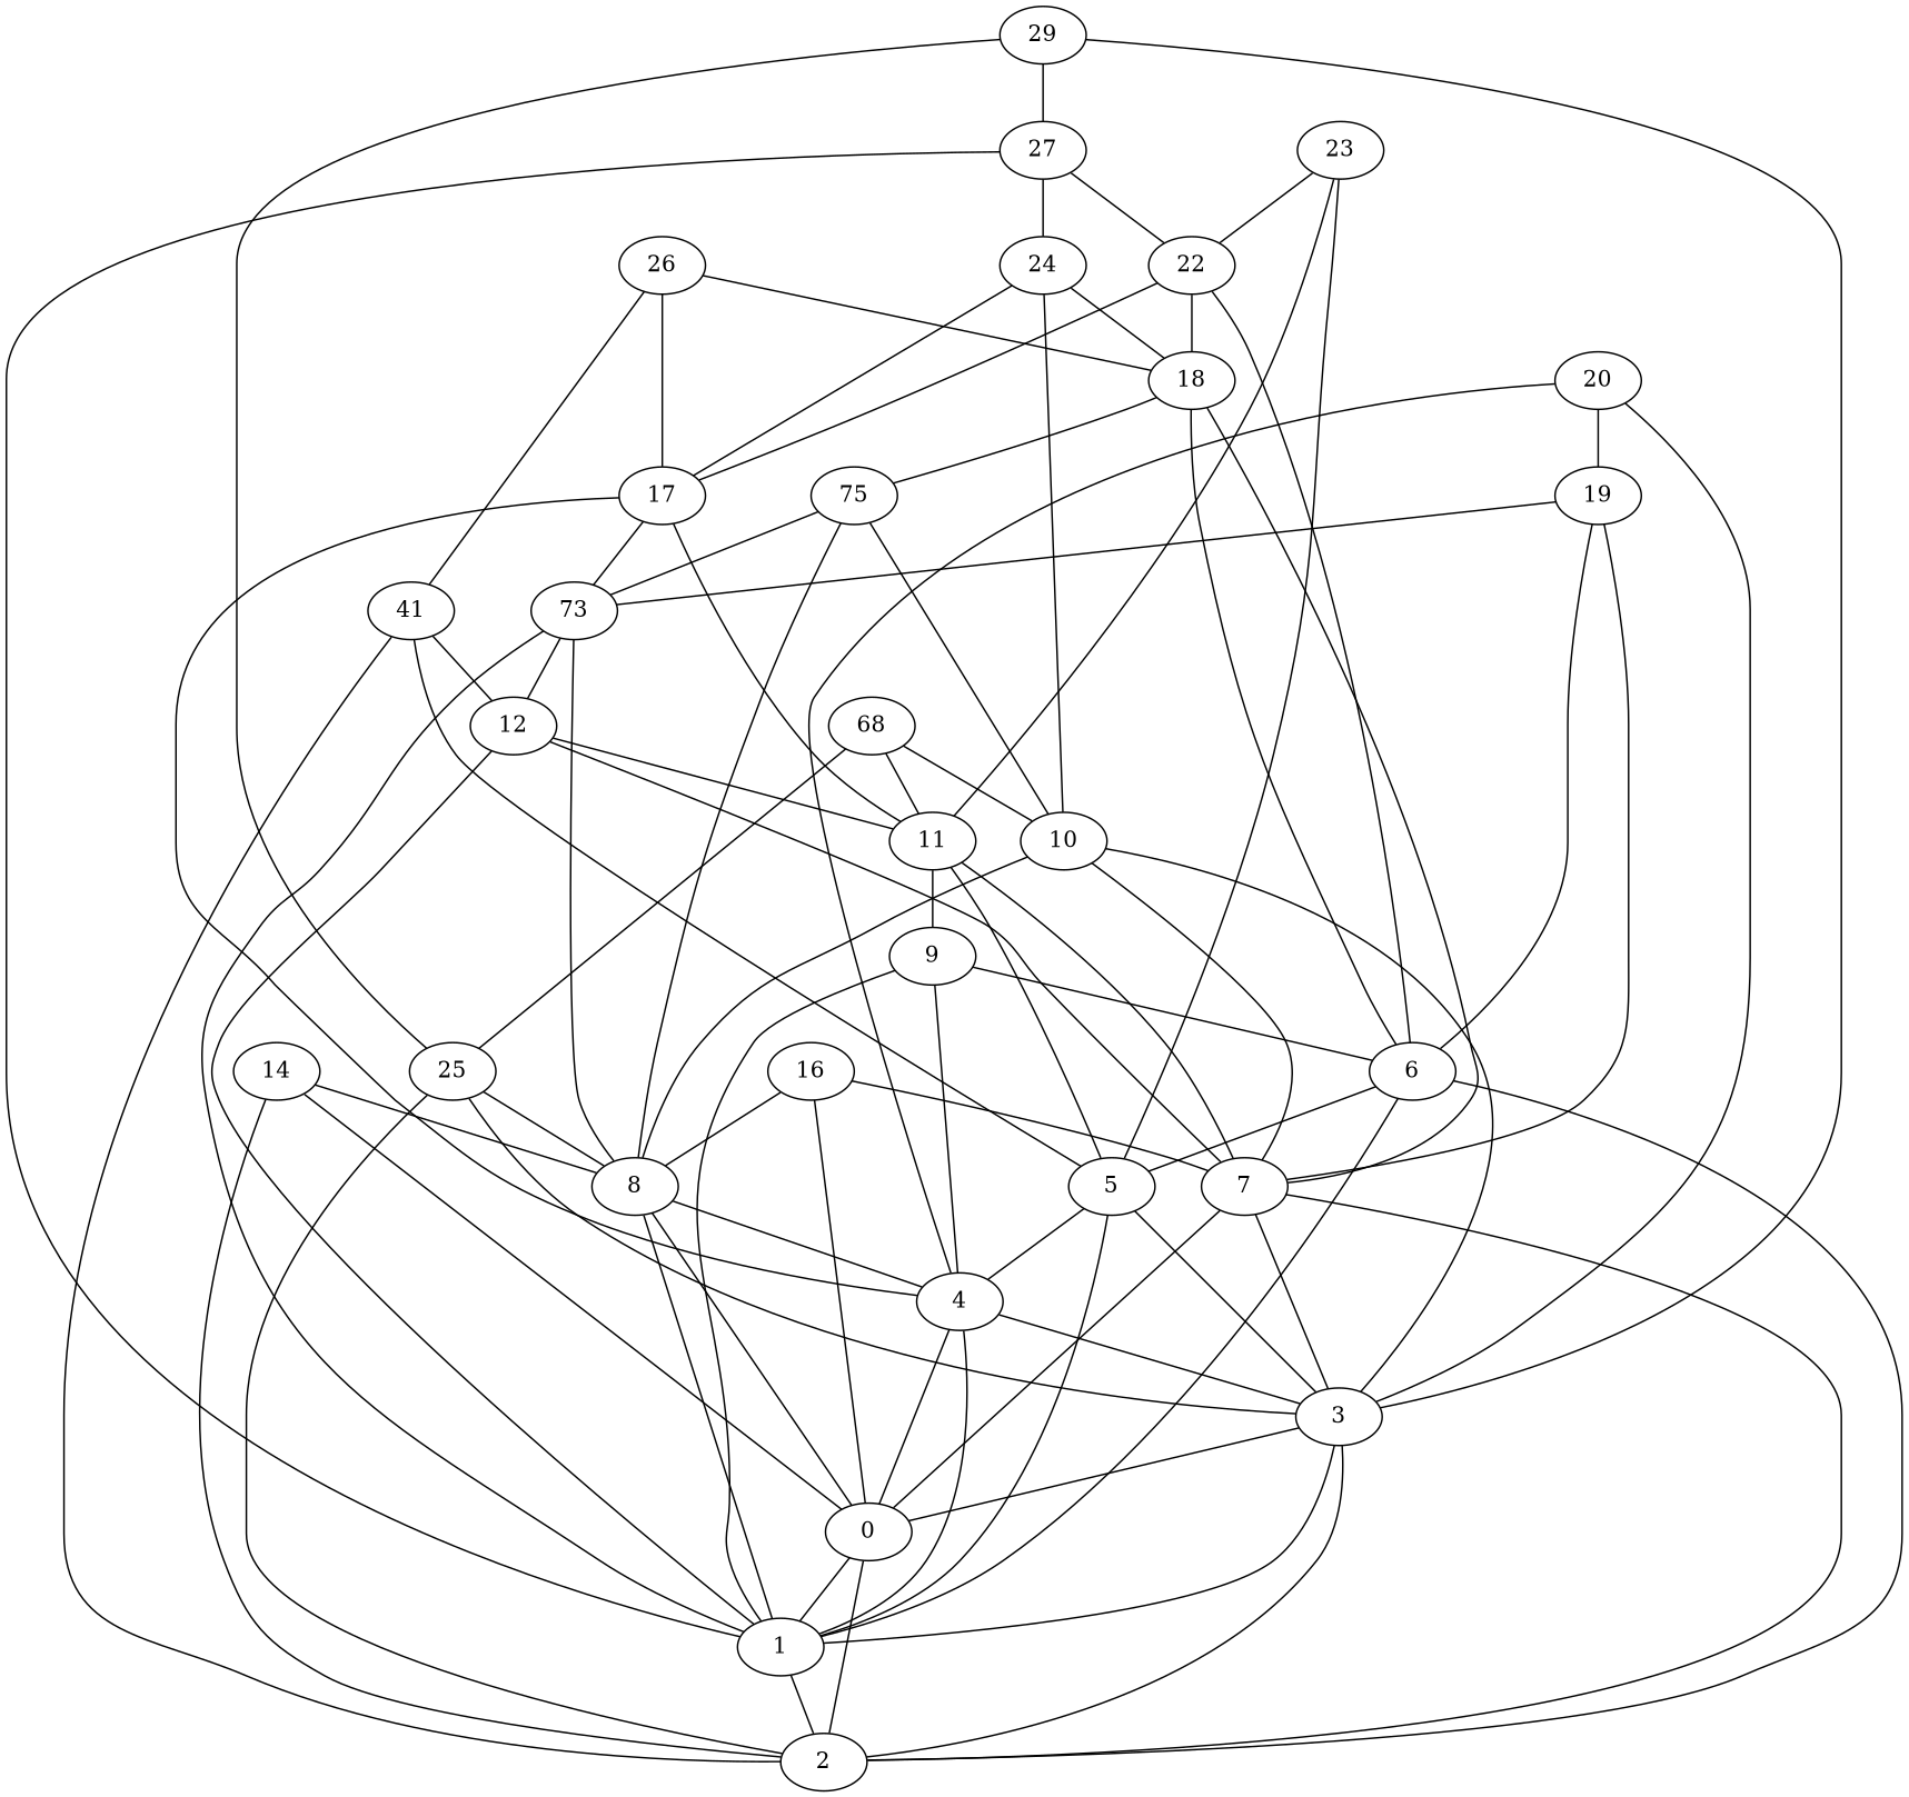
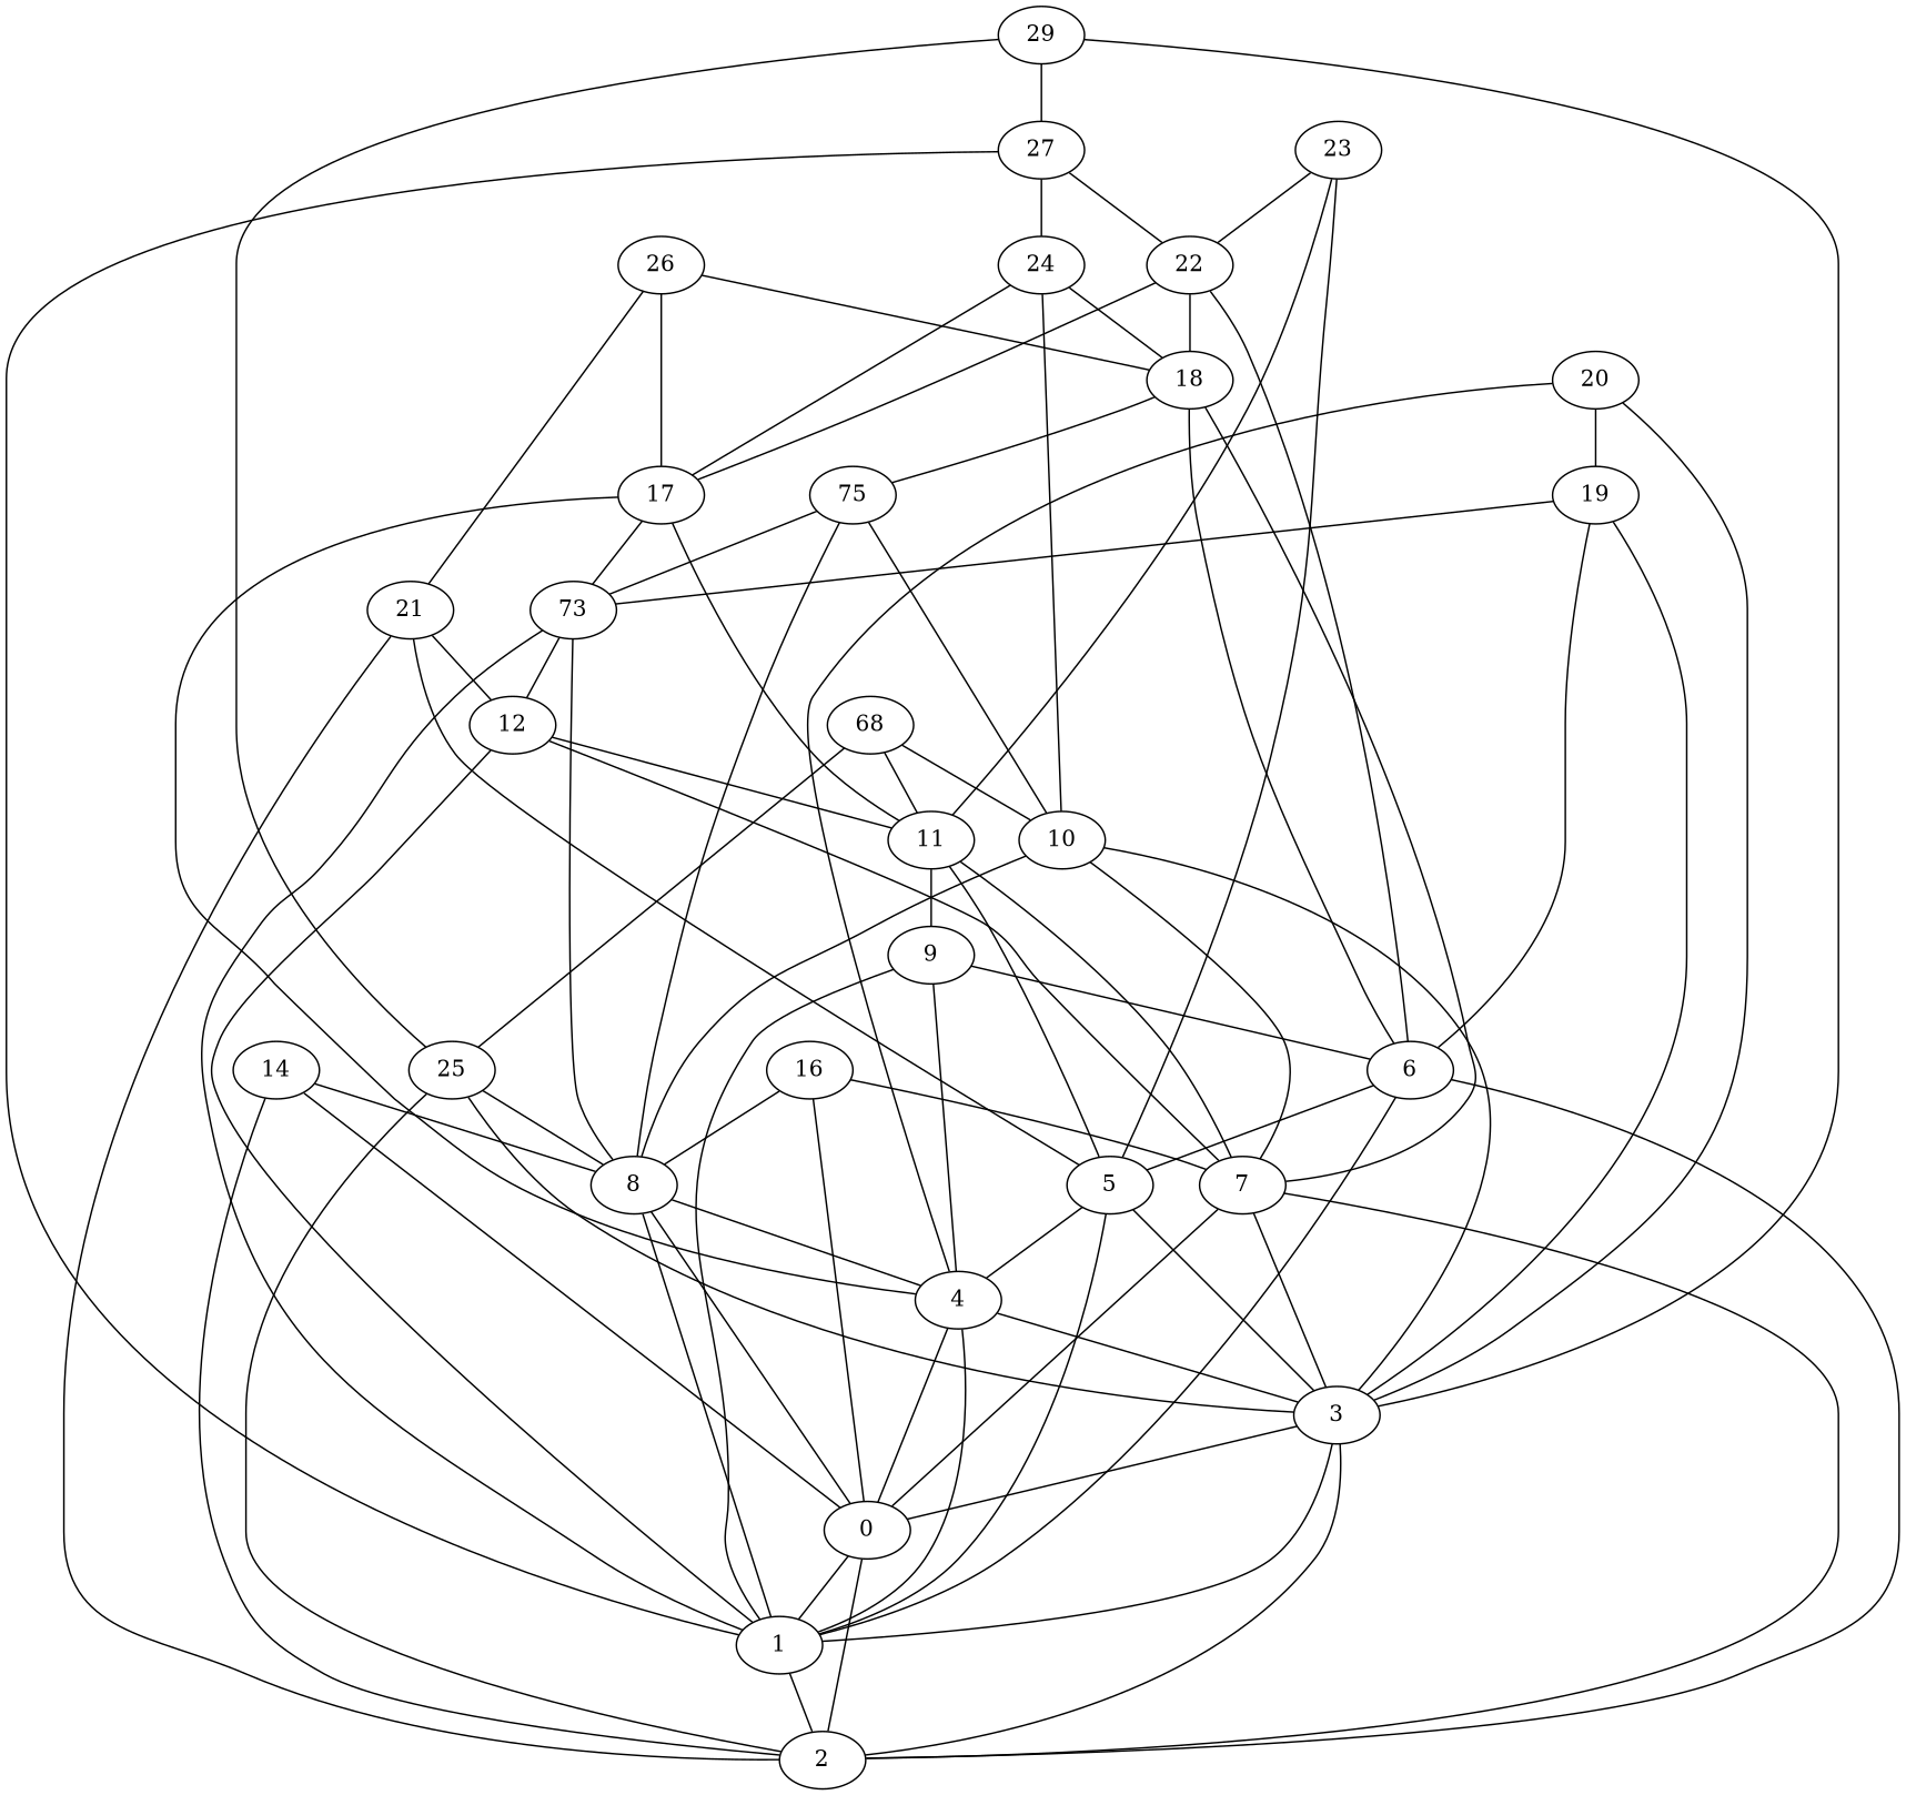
  graph {
    0
    1
    2
    3
    4
    5
    6
    7
    8
    9
    10
    11
    12
    n14 [label=73]
    14
    n16 [label=75]
    16
    17
    18
    19
    20
-   21 [label=41]
+   21
    22
    23
    24
    25
    26
    27
    n29 [label=68]
    29
    0 -- 1
    0 -- 2
    1 -- 2
    3 -- 0
    3 -- 1
    3 -- 2
    4 -- 0
    4 -- 1
    4 -- 3
    5 -- 1
    5 -- 3
    5 -- 4
    6 -- 1
    6 -- 2
    6 -- 5
    7 -- 0
    7 -- 2
    7 -- 3
    8 -- 0
    8 -- 1
    8 -- 4
    9 -- 1
    9 -- 4
    9 -- 6
    10 -- 3
    10 -- 7
    10 -- 8
    11 -- 5
    11 -- 7
    11 -- 9
    12 -- 1
    12 -- 7
    12 -- 11
    n14 -- 1
    n14 -- 8
    n14 -- 12
    14 -- 0
    14 -- 2
    14 -- 8
    n16 -- 8
    n16 -- 10
    n16 -- n14
    16 -- 0
    16 -- 7
    16 -- 8
    17 -- 4
    17 -- 11
    17 -- n14
    18 -- 6
    18 -- 7
    18 -- n16
    19 -- 6
-   19 -- 7
+   19 -- 3
    19 -- n14
    20 -- 3
    20 -- 4
    20 -- 19
    21 -- 2
    21 -- 5
    21 -- 12
    22 -- 6
    22 -- 17
    22 -- 18
    23 -- 5
    23 -- 11
    23 -- 22
    24 -- 10
    24 -- 17
    24 -- 18
    25 -- 2
    25 -- 3
    25 -- 8
    26 -- 17
    26 -- 18
    26 -- 21
    27 -- 1
    27 -- 22
    27 -- 24
    n29 -- 10
    n29 -- 11
    n29 -- 25
    29 -- 3
    29 -- 25
    29 -- 27
  }
